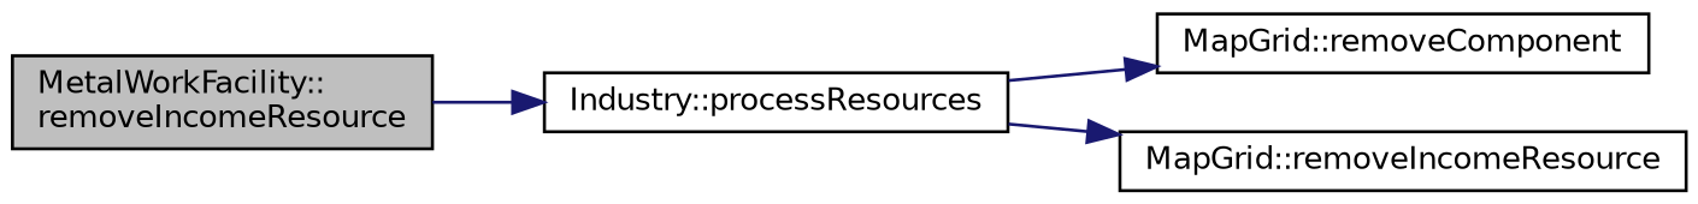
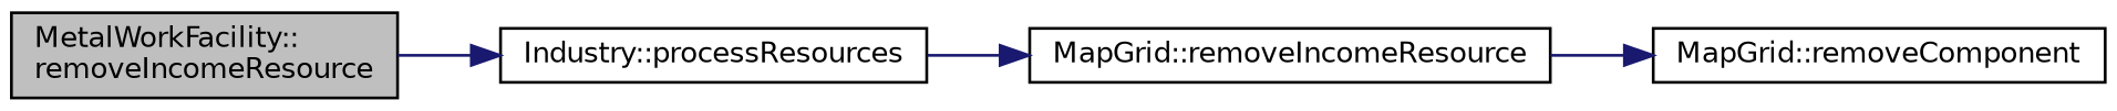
  digraph {
    rankdir=LR
    node [color=black fillcolor=white fontname=Helvetica fontsize=10 shape=record style=filled]
    edge [color=midnightblue fontname=Helvetica fontsize=10 labelfontname=Helvetica labelfontsize=10 style=solid]
    n1 [fillcolor=grey75 fontcolor=black height=0.2 label="MetalWorkFacility::\lremoveIncomeResource" width=0.4]
    n2 [height=0.2 label="Industry::processResources" width=0.4]
    n3 [height=0.2 label="MapGrid::removeComponent" width=0.4]
    n4 [height=0.2 label="MapGrid::removeIncomeResource" width=0.4]
    n1 -> n2
-   n2 -> n3
+   n4 -> n3
    n2 -> n4
  }
